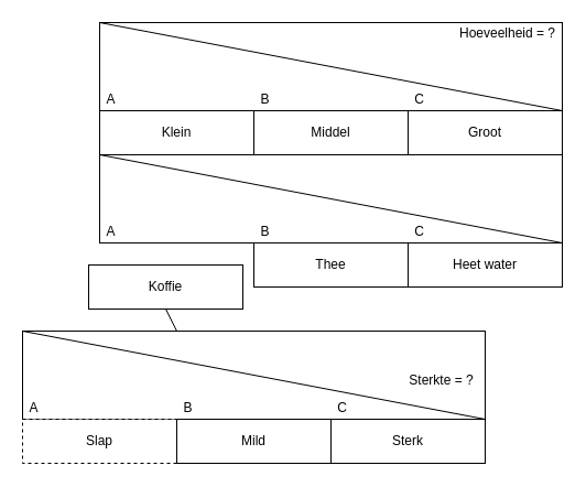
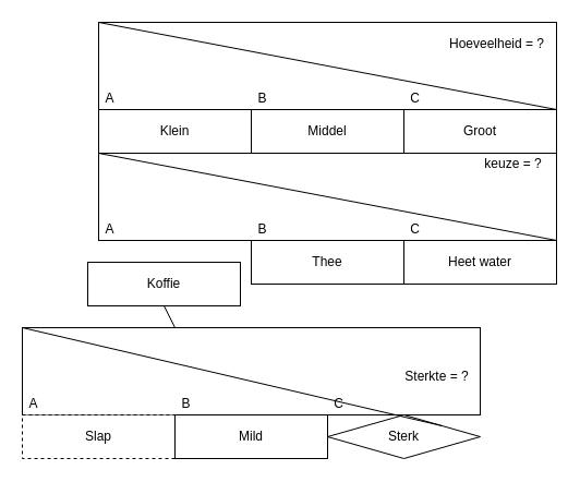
  <mxCell id="0" />
  <mxCell id="1" parent="0" />
  <mxCell id="2" value="" style="rounded=0;whiteSpace=wrap;html=1;" vertex="1" parent="1"><mxGeometry x="90" y="140" width="420" height="80" as="geometry" /></mxCell>
  <mxCell id="3" value="Koffie" style="rounded=0;whiteSpace=wrap;html=1;" vertex="1" parent="1"><mxGeometry x="80" y="240" width="140" height="40" as="geometry" /></mxCell>
  <mxCell id="4" value="Thee" style="rounded=0;whiteSpace=wrap;html=1;" vertex="1" parent="1"><mxGeometry x="230" y="220" width="140" height="40" as="geometry" /></mxCell>
  <mxCell id="5" value="Heet water" style="rounded=0;whiteSpace=wrap;html=1;" vertex="1" parent="1"><mxGeometry x="370" y="220" width="140" height="40" as="geometry" /></mxCell>
  <mxCell id="6" value="" style="endArrow=none;html=1;entryX=0;entryY=0;entryDx=0;entryDy=0;exitX=1;exitY=0;exitDx=0;exitDy=0;" edge="1" parent="1" source="5" target="2"><mxGeometry width="50" height="50" relative="1" as="geometry"><mxPoint x="380" y="400" as="sourcePoint" /><mxPoint x="430" y="350" as="targetPoint" /></mxGeometry></mxCell>
  <mxCell id="7" value="A" style="text;html=1;align=center;verticalAlign=middle;resizable=0;points=[];autosize=1;strokeColor=none;fillColor=none;" vertex="1" parent="1"><mxGeometry x="90" y="200" width="20" height="20" as="geometry" /></mxCell>
  <mxCell id="8" value="B" style="text;html=1;align=center;verticalAlign=middle;resizable=0;points=[];autosize=1;strokeColor=none;fillColor=none;" vertex="1" parent="1"><mxGeometry x="230" y="200" width="20" height="20" as="geometry" /></mxCell>
  <mxCell id="9" value="C" style="text;html=1;align=center;verticalAlign=middle;resizable=0;points=[];autosize=1;strokeColor=none;fillColor=none;" vertex="1" parent="1"><mxGeometry x="370" y="200" width="20" height="20" as="geometry" /></mxCell>
+ <mxCell id="10" value="keuze = ?" style="text;html=1;align=center;verticalAlign=middle;resizable=0;points=[];autosize=1;strokeColor=none;fillColor=none;" vertex="1" parent="1"><mxGeometry x="435" y="140" width="70" height="20" as="geometry" /></mxCell>
  <mxCell id="11" value="" style="endArrow=none;html=1;entryX=0.5;entryY=1;entryDx=0;entryDy=0;" edge="1" parent="1" target="3"><mxGeometry width="50" height="50" relative="1" as="geometry"><mxPoint x="160" y="300" as="sourcePoint" /><mxPoint x="380" y="120" as="targetPoint" /></mxGeometry></mxCell>
  <mxCell id="12" value="" style="rounded=0;whiteSpace=wrap;html=1;" vertex="1" parent="1"><mxGeometry x="20" y="300" width="420" height="80" as="geometry" /></mxCell>
  <mxCell id="13" value="Slap" style="rounded=0;whiteSpace=wrap;html=1;dashed=1;" vertex="1" parent="1"><mxGeometry x="20" y="380" width="140" height="40" as="geometry" /></mxCell>
  <mxCell id="14" value="Mild" style="rounded=0;whiteSpace=wrap;html=1;" vertex="1" parent="1"><mxGeometry x="160" y="380" width="140" height="40" as="geometry" /></mxCell>
- <mxCell id="15" value="Sterk" style="rounded=0;whiteSpace=wrap;html=1;" vertex="1" parent="1"><mxGeometry x="300" y="380" width="140" height="40" as="geometry" /></mxCell>
+ <mxCell id="15" value="Sterk" style="rhombus;whiteSpace=wrap;html=1;" vertex="1" parent="1"><mxGeometry x="300" y="380" width="140" height="40" as="geometry" /></mxCell>
  <mxCell id="16" value="" style="endArrow=none;html=1;entryX=0;entryY=0;entryDx=0;entryDy=0;exitX=1;exitY=0;exitDx=0;exitDy=0;" edge="1" parent="1" source="15" target="12"><mxGeometry width="50" height="50" relative="1" as="geometry"><mxPoint x="310" y="560" as="sourcePoint" /><mxPoint x="360" y="510" as="targetPoint" /></mxGeometry></mxCell>
  <mxCell id="17" value="A" style="text;html=1;align=center;verticalAlign=middle;resizable=0;points=[];autosize=1;strokeColor=none;fillColor=none;" vertex="1" parent="1"><mxGeometry x="20" y="360" width="20" height="20" as="geometry" /></mxCell>
  <mxCell id="18" value="B" style="text;html=1;align=center;verticalAlign=middle;resizable=0;points=[];autosize=1;strokeColor=none;fillColor=none;" vertex="1" parent="1"><mxGeometry x="160" y="360" width="20" height="20" as="geometry" /></mxCell>
  <mxCell id="19" value="C" style="text;html=1;align=center;verticalAlign=middle;resizable=0;points=[];autosize=1;strokeColor=none;fillColor=none;" vertex="1" parent="1"><mxGeometry x="300" y="360" width="20" height="20" as="geometry" /></mxCell>
  <mxCell id="20" value="Sterkte = ?" style="text;html=1;align=center;verticalAlign=middle;resizable=0;points=[];autosize=1;strokeColor=none;fillColor=none;" vertex="1" parent="1"><mxGeometry x="365" y="335" width="70" height="20" as="geometry" /></mxCell>
  <mxCell id="21" value="" style="rounded=0;whiteSpace=wrap;html=1;" vertex="1" parent="1"><mxGeometry x="90" y="20" width="420" height="80" as="geometry" /></mxCell>
  <mxCell id="22" value="Klein" style="rounded=0;whiteSpace=wrap;html=1;" vertex="1" parent="1"><mxGeometry x="90" y="100" width="140" height="40" as="geometry" /></mxCell>
  <mxCell id="23" value="Middel" style="rounded=0;whiteSpace=wrap;html=1;" vertex="1" parent="1"><mxGeometry x="230" y="100" width="140" height="40" as="geometry" /></mxCell>
  <mxCell id="24" value="Groot" style="rounded=0;whiteSpace=wrap;html=1;" vertex="1" parent="1"><mxGeometry x="370" y="100" width="140" height="40" as="geometry" /></mxCell>
  <mxCell id="25" value="" style="endArrow=none;html=1;entryX=0;entryY=0;entryDx=0;entryDy=0;exitX=1;exitY=0;exitDx=0;exitDy=0;" edge="1" parent="1" source="24" target="21"><mxGeometry width="50" height="50" relative="1" as="geometry"><mxPoint x="380" y="280" as="sourcePoint" /><mxPoint x="430" y="230" as="targetPoint" /></mxGeometry></mxCell>
  <mxCell id="26" value="A" style="text;html=1;align=center;verticalAlign=middle;resizable=0;points=[];autosize=1;strokeColor=none;fillColor=none;" vertex="1" parent="1"><mxGeometry x="90" y="80" width="20" height="20" as="geometry" /></mxCell>
  <mxCell id="27" value="B" style="text;html=1;align=center;verticalAlign=middle;resizable=0;points=[];autosize=1;strokeColor=none;fillColor=none;" vertex="1" parent="1"><mxGeometry x="230" y="80" width="20" height="20" as="geometry" /></mxCell>
  <mxCell id="28" value="C" style="text;html=1;align=center;verticalAlign=middle;resizable=0;points=[];autosize=1;strokeColor=none;fillColor=none;" vertex="1" parent="1"><mxGeometry x="370" y="80" width="20" height="20" as="geometry" /></mxCell>
- <mxCell id="29" value="Hoeveelheid = ?" style="text;html=1;align=center;verticalAlign=middle;resizable=0;points=[];autosize=1;strokeColor=none;fillColor=none;" vertex="1" parent="1"><mxGeometry x="410" y="20" width="100" height="20" as="geometry" /></mxCell>
+ <mxCell id="29" value="Hoeveelheid = ?" style="text;html=1;align=center;verticalAlign=middle;resizable=0;points=[];autosize=1;strokeColor=none;fillColor=none;" vertex="1" parent="1"><mxGeometry x="405" y="30" width="100" height="20" as="geometry" /></mxCell>
